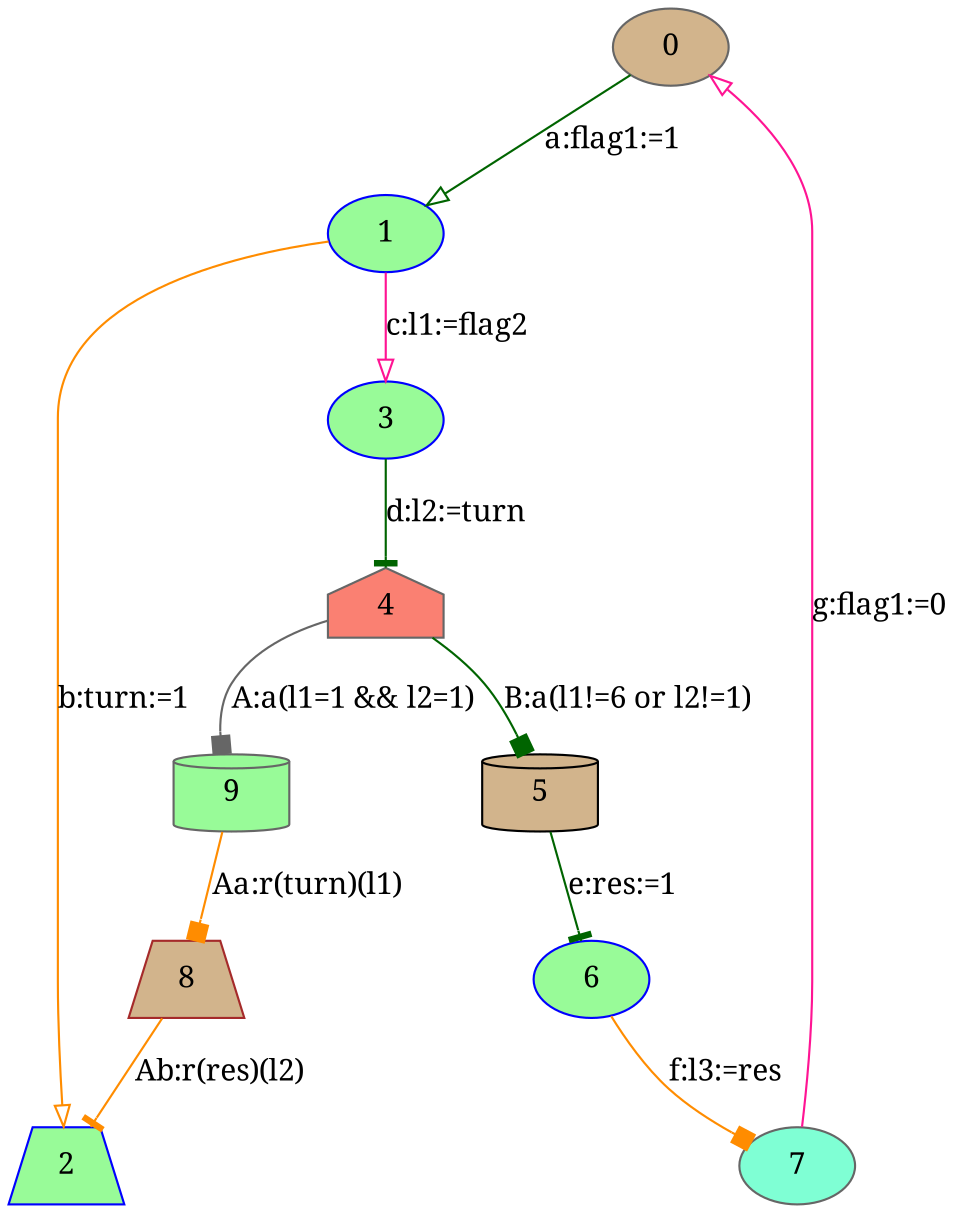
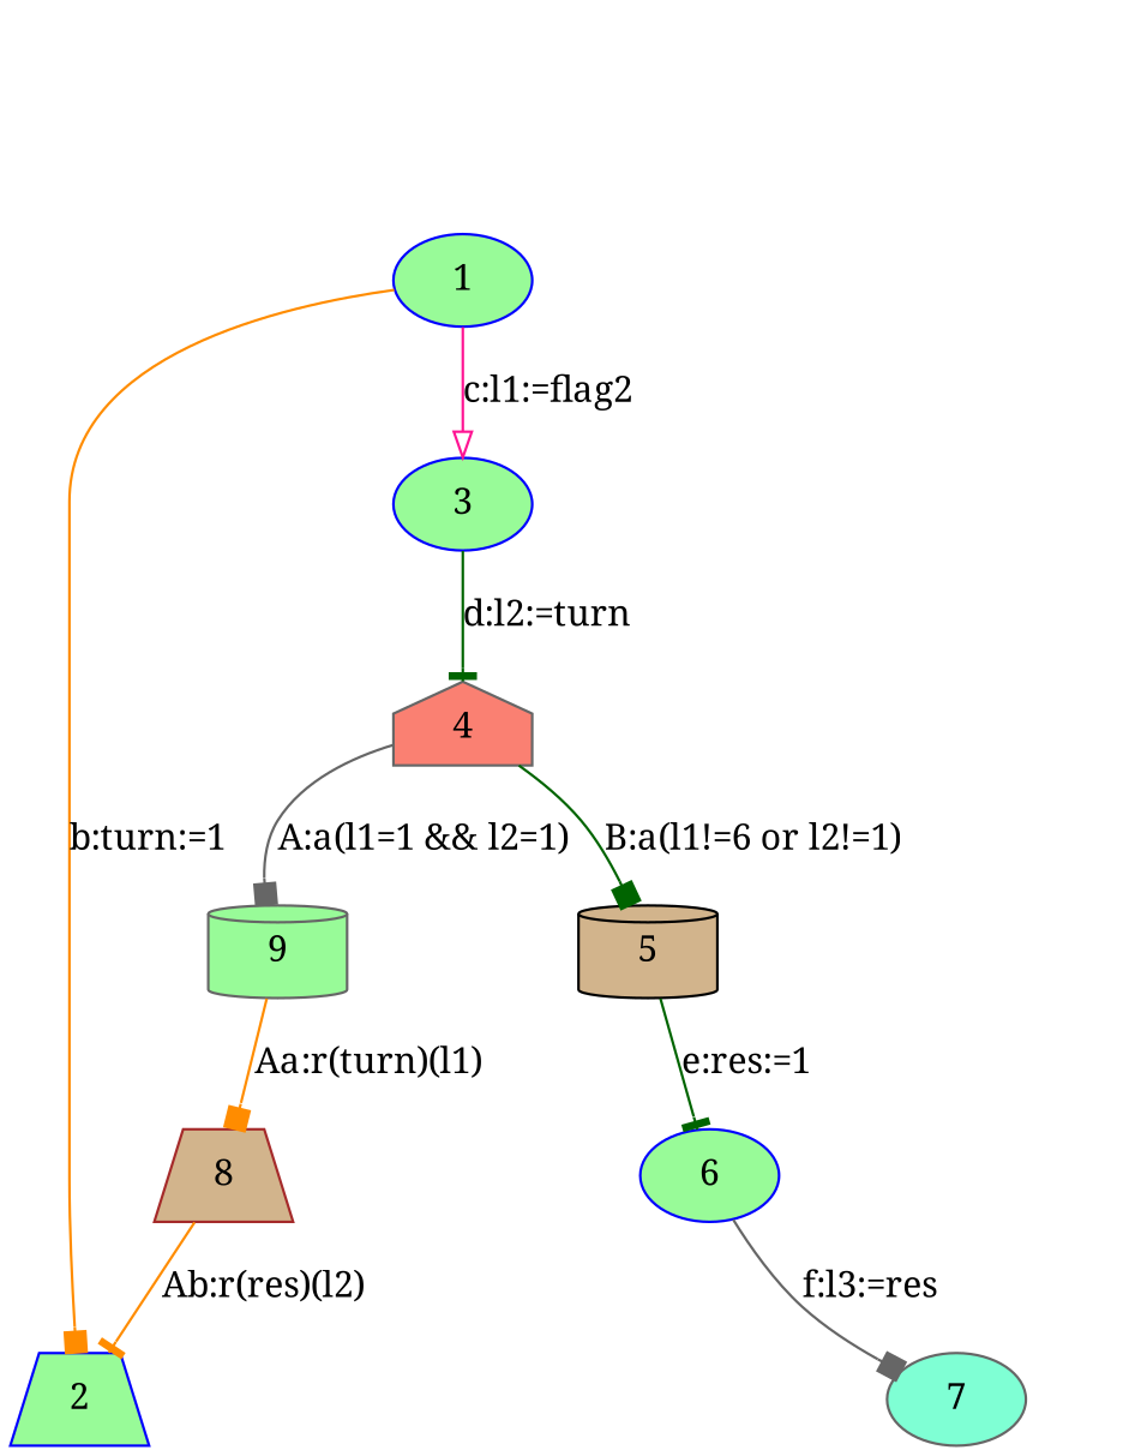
  digraph {
    fontname="Noto Serif"
    node [color=gray40 fillcolor=palegreen fixedsize=false fontname="Noto Serif" regular=false shape=ellipse style=filled]
    edge [arrowhead=box color=darkgreen constraint=true decorate=false fontname="Noto Serif" labelfloat=false]
-   n1 [fillcolor=tan label=0]
    n2 [color=blue label=1]
    n3 [color=blue label=2 shape=trapezium]
    n4 [color=blue label=3]
    n5 [fillcolor=salmon label=4 shape=house]
    n6 [color=black fillcolor=tan label=5 shape=cylinder]
    n7 [label=9 shape=cylinder]
    n8 [color=blue label=6]
    n9 [color=brown fillcolor=tan label=8 shape=trapezium]
    n10 [fillcolor=aquamarine label=7]
-   n1 -> n2 [arrowhead=onormal label="a:flag1:=1"]
-   n2 -> n3 [arrowhead=onormal color=darkorange label="b:turn:=1"]
+   n2 -> n3 [color=darkorange label="b:turn:=1"]
    n2 -> n4 [arrowhead=onormal color=deeppink label="c:l1:=flag2"]
    n4 -> n5 [arrowhead=tee label="d:l2:=turn"]
    n5 -> n6 [label="B:a(l1!=6 or l2!=1)"]
    n5 -> n7 [color=gray40 label="A:a(l1=1 && l2=1)"]
    n6 -> n8 [arrowhead=tee label="e:res:=1"]
    n7 -> n9 [color=darkorange label="Aa:r(turn)(l1)"]
-   n8 -> n10 [color=darkorange label="f:l3:=res"]
+   n8 -> n10 [color=gray40 label="f:l3:=res"]
    n9 -> n3 [arrowhead=tee color=darkorange label="Ab:r(res)(l2)"]
-   n10 -> n1 [arrowhead=onormal color=deeppink label="g:flag1:=0"]
  }
